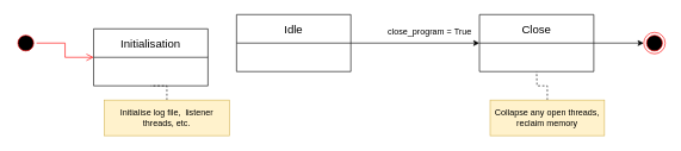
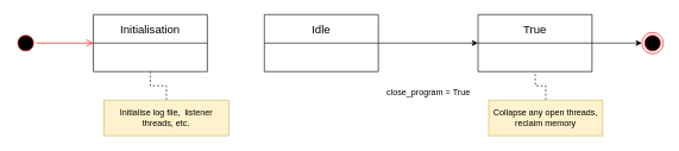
  <mxCell id="0" />
  <mxCell id="1" parent="0" />
- <mxCell id="2" value="Initialisation" style="swimlane;fontStyle=0;childLayout=stackLayout;horizontal=1;startSize=40;fillColor=none;horizontalStack=0;resizeParent=1;resizeParentMax=0;resizeLast=0;collapsible=1;marginBottom=0;whiteSpace=wrap;html=1;fontSize=16;" vertex="1" parent="1"><mxGeometry x="130" y="40" width="160" height="80" as="geometry" /></mxCell>
+ <mxCell id="2" value="Initialisation" style="swimlane;fontStyle=0;childLayout=stackLayout;horizontal=1;startSize=40;fillColor=none;horizontalStack=0;resizeParent=1;resizeParentMax=0;resizeLast=0;collapsible=1;marginBottom=0;whiteSpace=wrap;html=1;fontSize=16;" vertex="1" parent="1"><mxGeometry x="130" y="20" width="160" height="80" as="geometry" /></mxCell>
  <mxCell id="3" style="edgeStyle=orthogonalEdgeStyle;rounded=0;orthogonalLoop=1;jettySize=auto;html=1;entryX=0;entryY=0.5;entryDx=0;entryDy=0;" edge="1" parent="1" source="4" target="6"><mxGeometry relative="1" as="geometry" /></mxCell>
- <mxCell id="4" value="Idle" style="swimlane;fontStyle=0;childLayout=stackLayout;horizontal=1;startSize=40;fillColor=none;horizontalStack=0;resizeParent=1;resizeParentMax=0;resizeLast=0;collapsible=1;marginBottom=0;whiteSpace=wrap;html=1;fontSize=16;" vertex="1" parent="1"><mxGeometry x="330" y="20" width="160" height="80" as="geometry" /></mxCell>
+ <mxCell id="4" value="Idle" style="swimlane;fontStyle=0;childLayout=stackLayout;horizontal=1;startSize=40;fillColor=none;horizontalStack=0;resizeParent=1;resizeParentMax=0;resizeLast=0;collapsible=1;marginBottom=0;whiteSpace=wrap;html=1;fontSize=16;" vertex="1" parent="1"><mxGeometry x="370" y="20" width="160" height="80" as="geometry" /></mxCell>
  <mxCell id="5" style="edgeStyle=orthogonalEdgeStyle;rounded=0;orthogonalLoop=1;jettySize=auto;html=1;" edge="1" parent="1" source="6" target="8"><mxGeometry relative="1" as="geometry" /></mxCell>
- <mxCell id="6" value="Close" style="swimlane;fontStyle=0;childLayout=stackLayout;horizontal=1;startSize=40;fillColor=none;horizontalStack=0;resizeParent=1;resizeParentMax=0;resizeLast=0;collapsible=1;marginBottom=0;whiteSpace=wrap;html=1;fontSize=16;" vertex="1" parent="1"><mxGeometry x="670" y="20" width="160" height="80" as="geometry" /></mxCell>
- <mxCell id="7" value="close_program = True" style="text;html=1;align=center;verticalAlign=middle;resizable=0;points=[];autosize=1;strokeColor=none;fillColor=none;" vertex="1" parent="1"><mxGeometry x="530" y="30" width="140" height="30" as="geometry" /></mxCell>
+ <mxCell id="6" value="True" style="swimlane;fontStyle=0;childLayout=stackLayout;horizontal=1;startSize=40;fillColor=none;horizontalStack=0;resizeParent=1;resizeParentMax=0;resizeLast=0;collapsible=1;marginBottom=0;whiteSpace=wrap;html=1;fontSize=16;" vertex="1" parent="1"><mxGeometry x="670" y="20" width="160" height="80" as="geometry" /></mxCell>
+ <mxCell id="7" value="close_program = True" style="text;html=1;align=center;verticalAlign=middle;resizable=0;points=[];autosize=1;strokeColor=none;fillColor=none;" vertex="1" parent="1"><mxGeometry x="530" y="115" width="140" height="30" as="geometry" /></mxCell>
  <mxCell id="8" value="" style="ellipse;html=1;shape=endState;fillColor=#000000;strokeColor=#ff0000;" vertex="1" parent="1"><mxGeometry x="900" y="45" width="30" height="30" as="geometry" /></mxCell>
  <mxCell id="9" value="" style="ellipse;html=1;shape=startState;fillColor=#000000;strokeColor=#ff0000;" vertex="1" parent="1"><mxGeometry x="20" y="45" width="30" height="30" as="geometry" /></mxCell>
  <mxCell id="10" value="" style="edgeStyle=orthogonalEdgeStyle;html=1;verticalAlign=bottom;endArrow=open;endSize=8;strokeColor=#ff0000;rounded=0;entryX=0;entryY=0.5;entryDx=0;entryDy=0;" edge="1" source="9" parent="1" target="2"><mxGeometry relative="1" as="geometry"><mxPoint x="35" y="135" as="targetPoint" /></mxGeometry></mxCell>
  <mxCell id="11" style="edgeStyle=orthogonalEdgeStyle;rounded=0;orthogonalLoop=1;jettySize=auto;html=1;entryX=0.5;entryY=1;entryDx=0;entryDy=0;dashed=1;endArrow=none;endFill=0;" edge="1" parent="1" source="12" target="2"><mxGeometry relative="1" as="geometry" /></mxCell>
  <mxCell id="12" value="Initialise log file,&amp;nbsp; listener threads, etc." style="text;html=1;strokeColor=#d6b656;fillColor=#fff2cc;align=center;verticalAlign=middle;whiteSpace=wrap;rounded=0;" vertex="1" parent="1"><mxGeometry x="145" y="140" width="175" height="50" as="geometry" /></mxCell>
  <mxCell id="13" style="edgeStyle=orthogonalEdgeStyle;rounded=0;orthogonalLoop=1;jettySize=auto;html=1;entryX=0.5;entryY=1;entryDx=0;entryDy=0;dashed=1;endArrow=none;endFill=0;" edge="1" parent="1" source="14"><mxGeometry relative="1" as="geometry"><mxPoint x="750" y="100" as="targetPoint" /></mxGeometry></mxCell>
  <mxCell id="14" value="Collapse any open threads, reclaim memory" style="text;html=1;strokeColor=#d6b656;fillColor=#fff2cc;align=center;verticalAlign=middle;whiteSpace=wrap;rounded=0;" vertex="1" parent="1"><mxGeometry x="685" y="140" width="160" height="50" as="geometry" /></mxCell>
